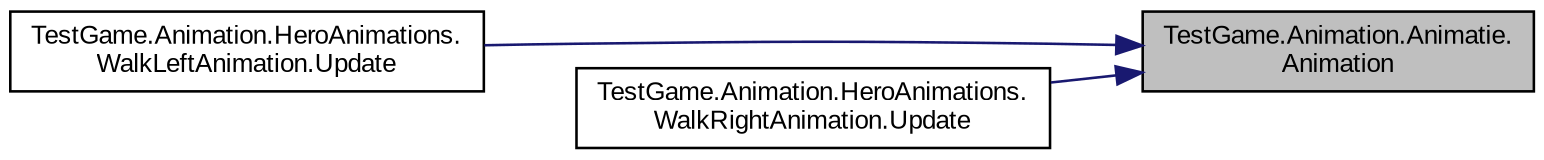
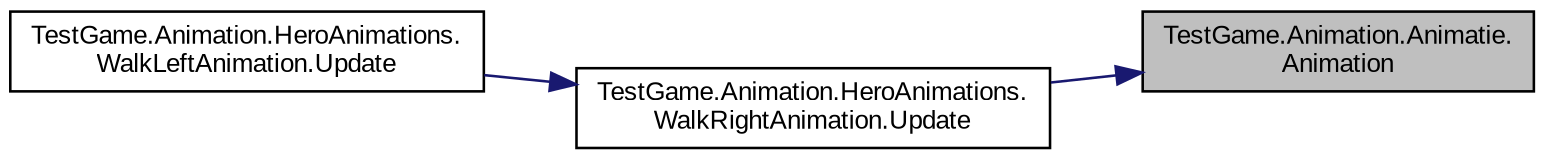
  digraph {
    fontname="Liberation Sans"
    rankdir=RL
    node [color=black fillcolor=white fontname="Liberation Sans" fontsize=10 shape=record style=filled]
    edge [color=midnightblue dir=back fontname="Liberation Sans" fontsize=10 labelfontname=Helvetica labelfontsize=10 style=solid]
    n1 [fillcolor=grey75 fontcolor=black height=0.2 label="TestGame.Animation.Animatie.\lAnimation" width=0.4]
    n2 [height=0.2 label="TestGame.Animation.HeroAnimations.\lWalkLeftAnimation.Update" width=0.4]
    n3 [height=0.2 label="TestGame.Animation.HeroAnimations.\lWalkRightAnimation.Update" width=0.4]
-   n1 -> n2
+   n3 -> n2
    n1 -> n3
  }
